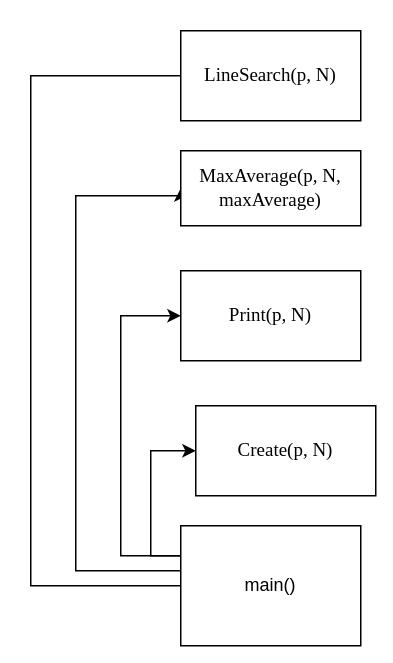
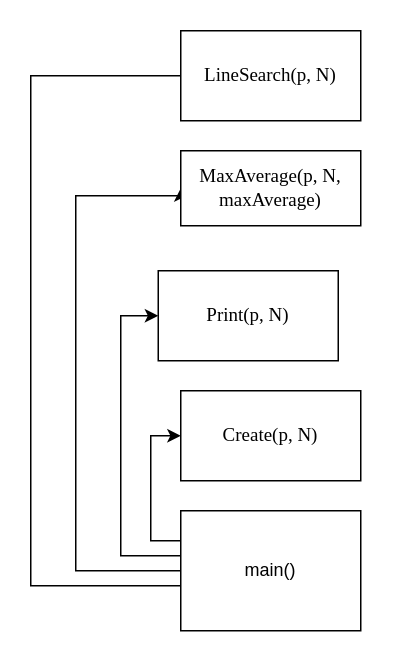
  <mxCell id="0" />
  <mxCell id="1" parent="0" />
  <mxCell id="2" style="edgeStyle=orthogonalEdgeStyle;rounded=0;orthogonalLoop=1;jettySize=auto;html=1;entryX=0;entryY=0.5;entryDx=0;entryDy=0;endArrow=classic;endFill=1;exitX=0;exitY=0.25;exitDx=0;exitDy=0;" edge="1" parent="1" source="6" target="7"><mxGeometry relative="1" as="geometry" /></mxCell>
  <mxCell id="3" style="edgeStyle=orthogonalEdgeStyle;rounded=0;orthogonalLoop=1;jettySize=auto;html=1;entryX=0;entryY=0.5;entryDx=0;entryDy=0;endArrow=classic;endFill=1;exitX=0;exitY=0.5;exitDx=0;exitDy=0;" edge="1" parent="1" source="6" target="8"><mxGeometry relative="1" as="geometry"><Array as="points"><mxPoint x="80" y="370" /><mxPoint x="80" y="210" /></Array></mxGeometry></mxCell>
  <mxCell id="4" style="edgeStyle=orthogonalEdgeStyle;rounded=0;orthogonalLoop=1;jettySize=auto;html=1;entryX=0;entryY=0.5;entryDx=0;entryDy=0;endArrow=classic;endFill=1;exitX=0;exitY=0.75;exitDx=0;exitDy=0;" edge="1" parent="1" source="6" target="9"><mxGeometry relative="1" as="geometry"><Array as="points"><mxPoint x="120" y="380" /><mxPoint x="50" y="380" /><mxPoint x="50" y="130" /></Array></mxGeometry></mxCell>
  <mxCell id="5" style="edgeStyle=orthogonalEdgeStyle;rounded=0;orthogonalLoop=1;jettySize=auto;html=1;endArrow=none;endFill=1;entryX=0;entryY=0.5;entryDx=0;entryDy=0;exitX=0;exitY=0.75;exitDx=0;exitDy=0;" edge="1" parent="1" source="6" target="10"><mxGeometry relative="1" as="geometry"><mxPoint x="30" y="80" as="targetPoint" /><Array as="points"><mxPoint x="120" y="390" /><mxPoint x="20" y="390" /><mxPoint x="20" y="50" /></Array></mxGeometry></mxCell>
- <mxCell id="6" value="main()" style="rounded=0;whiteSpace=wrap;html=1;" vertex="1" parent="1"><mxGeometry x="120" y="350" width="120" height="80" as="geometry" /></mxCell>
- <mxCell id="7" value="&lt;font face=&quot;Cascadia Mono&quot;&gt;&lt;span style=&quot;font-size: 12.667px;&quot;&gt;Create(p, N)&lt;/span&gt;&lt;/font&gt;" style="rounded=0;whiteSpace=wrap;html=1;" vertex="1" parent="1"><mxGeometry x="130" y="270" width="120" height="60" as="geometry" /></mxCell>
- <mxCell id="8" value="&lt;font face=&quot;Cascadia Mono&quot;&gt;&lt;span style=&quot;font-size: 12.667px;&quot;&gt;Print(p, N)&lt;/span&gt;&lt;/font&gt;" style="rounded=0;whiteSpace=wrap;html=1;" vertex="1" parent="1"><mxGeometry x="120" y="180" width="120" height="60" as="geometry" /></mxCell>
+ <mxCell id="6" value="main()" style="rounded=0;whiteSpace=wrap;html=1;" vertex="1" parent="1"><mxGeometry x="120" y="340" width="120" height="80" as="geometry" /></mxCell>
+ <mxCell id="7" value="&lt;font face=&quot;Cascadia Mono&quot;&gt;&lt;span style=&quot;font-size: 12.667px;&quot;&gt;Create(p, N)&lt;/span&gt;&lt;/font&gt;" style="rounded=0;whiteSpace=wrap;html=1;" vertex="1" parent="1"><mxGeometry x="120" y="260" width="120" height="60" as="geometry" /></mxCell>
+ <mxCell id="8" value="&lt;font face=&quot;Cascadia Mono&quot;&gt;&lt;span style=&quot;font-size: 12.667px;&quot;&gt;Print(p, N)&lt;/span&gt;&lt;/font&gt;" style="rounded=0;whiteSpace=wrap;html=1;" vertex="1" parent="1"><mxGeometry x="105" y="180" width="120" height="60" as="geometry" /></mxCell>
  <mxCell id="9" value="&lt;font face=&quot;Cascadia Mono&quot;&gt;&lt;span style=&quot;font-size: 12.667px;&quot;&gt;MaxAverage(p, N, maxAverage)&lt;/span&gt;&lt;/font&gt;" style="rounded=0;whiteSpace=wrap;html=1;" vertex="1" parent="1"><mxGeometry x="120" y="100" width="120" height="50" as="geometry" /></mxCell>
  <mxCell id="10" value="&lt;font face=&quot;Cascadia Mono&quot;&gt;&lt;span style=&quot;font-size: 12.667px;&quot;&gt;LineSearch(p, N)&lt;/span&gt;&lt;/font&gt;" style="rounded=0;whiteSpace=wrap;html=1;" vertex="1" parent="1"><mxGeometry x="120" y="20" width="120" height="60" as="geometry" /></mxCell>
